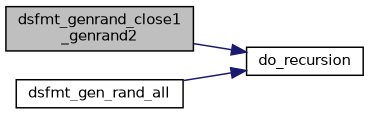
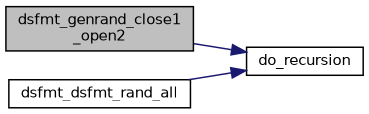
  digraph {
    rankdir=LR
    node [color=black fillcolor=white fontname=Helvetica fontsize=10 shape=record style=filled]
    edge [color=midnightblue fontname=Helvetica fontsize=10 labelfontname=Helvetica labelfontsize=10 style=solid]
-   n1 [fillcolor=grey75 fontcolor=black height=0.2 label="dsfmt_genrand_close1\l_genrand2" width=0.4]
+   n1 [fillcolor=grey75 fontcolor=black height=0.2 label="dsfmt_genrand_close1\l_open2" width=0.4]
    n2 [height=0.2 label=do_recursion width=0.4]
-   n3 [height=0.2 label=dsfmt_gen_rand_all width=0.4]
+   n3 [height=0.2 label=dsfmt_dsfmt_rand_all width=0.4]
    n1 -> n2
    n3 -> n2
  }
